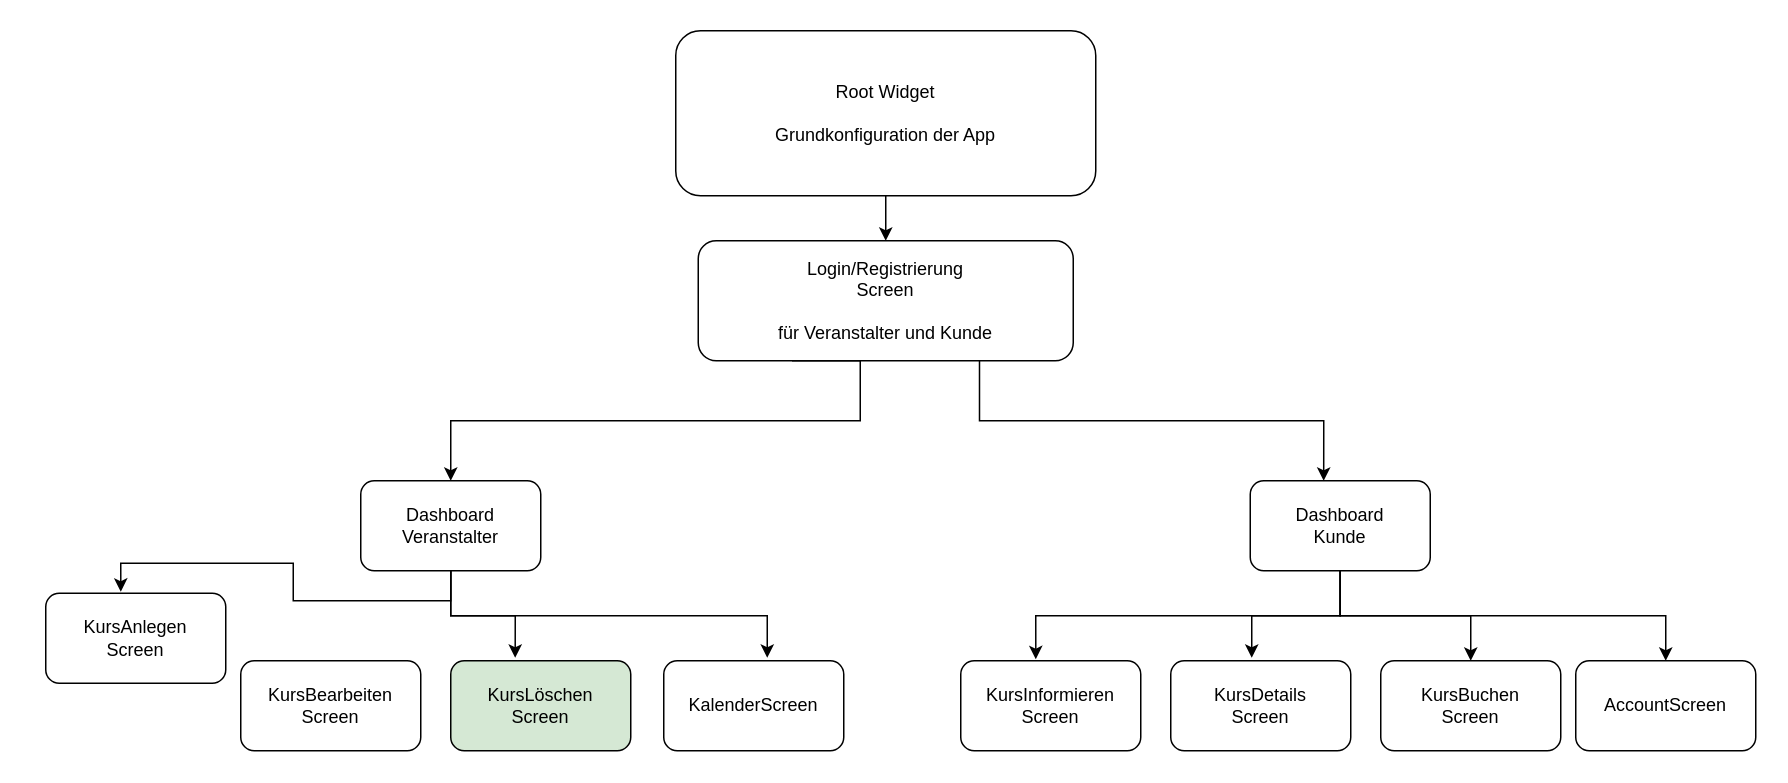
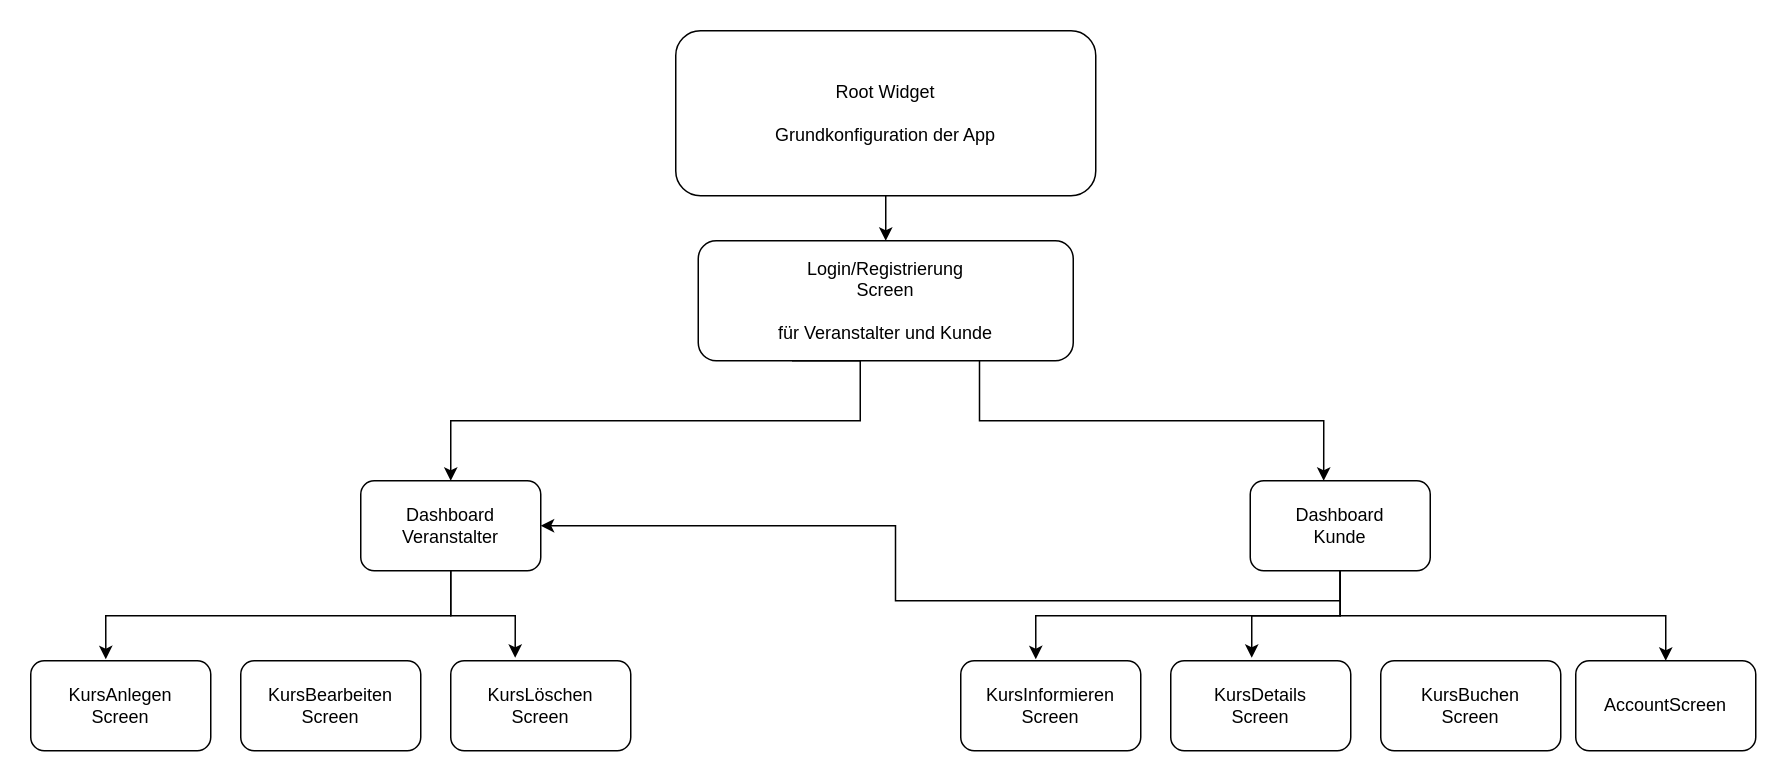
  <mxCell id="0" />
  <mxCell id="1" parent="0" />
  <mxCell id="2" style="edgeStyle=orthogonalEdgeStyle;rounded=0;orthogonalLoop=1;jettySize=auto;html=1;exitX=0.5;exitY=1;exitDx=0;exitDy=0;entryX=0.5;entryY=0;entryDx=0;entryDy=0;" edge="1" parent="1" source="3" target="6"><mxGeometry relative="1" as="geometry" /></mxCell>
  <mxCell id="3" value="Root Widget&lt;br&gt;&lt;br&gt;Grundkonfiguration der App" style="rounded=1;whiteSpace=wrap;html=1;" vertex="1" parent="1"><mxGeometry x="450" y="20" width="280" height="110" as="geometry" /></mxCell>
  <mxCell id="4" style="edgeStyle=orthogonalEdgeStyle;rounded=0;orthogonalLoop=1;jettySize=auto;html=1;exitX=0.25;exitY=1;exitDx=0;exitDy=0;entryX=0.5;entryY=0;entryDx=0;entryDy=0;" edge="1" parent="1" source="6" target="10"><mxGeometry relative="1" as="geometry"><Array as="points"><mxPoint x="573" y="280" /><mxPoint x="300" y="280" /></Array></mxGeometry></mxCell>
  <mxCell id="5" style="edgeStyle=orthogonalEdgeStyle;rounded=0;orthogonalLoop=1;jettySize=auto;html=1;exitX=0.75;exitY=1;exitDx=0;exitDy=0;entryX=0.408;entryY=0;entryDx=0;entryDy=0;entryPerimeter=0;" edge="1" parent="1" source="6" target="15"><mxGeometry relative="1" as="geometry" /></mxCell>
  <mxCell id="6" value="Login/Registrierung&lt;br&gt;Screen&lt;br&gt;&lt;br&gt;für Veranstalter und Kunde" style="rounded=1;whiteSpace=wrap;html=1;" vertex="1" parent="1"><mxGeometry x="465" y="160" width="250" height="80" as="geometry" /></mxCell>
  <mxCell id="7" style="edgeStyle=orthogonalEdgeStyle;rounded=0;orthogonalLoop=1;jettySize=auto;html=1;exitX=0.5;exitY=1;exitDx=0;exitDy=0;entryX=0.358;entryY=-0.033;entryDx=0;entryDy=0;entryPerimeter=0;" edge="1" parent="1" source="10" target="18"><mxGeometry relative="1" as="geometry" /></mxCell>
  <mxCell id="8" style="edgeStyle=orthogonalEdgeStyle;rounded=0;orthogonalLoop=1;jettySize=auto;html=1;exitX=0.5;exitY=1;exitDx=0;exitDy=0;entryX=0.417;entryY=-0.017;entryDx=0;entryDy=0;entryPerimeter=0;" edge="1" parent="1" source="10" target="16"><mxGeometry relative="1" as="geometry" /></mxCell>
- <mxCell id="9" style="edgeStyle=orthogonalEdgeStyle;rounded=0;orthogonalLoop=1;jettySize=auto;html=1;exitX=0.5;exitY=1;exitDx=0;exitDy=0;entryX=0.575;entryY=-0.033;entryDx=0;entryDy=0;entryPerimeter=0;" edge="1" parent="1" source="10" target="19"><mxGeometry relative="1" as="geometry" /></mxCell>
  <mxCell id="10" value="Dashboard&lt;br&gt;Veranstalter" style="rounded=1;whiteSpace=wrap;html=1;" vertex="1" parent="1"><mxGeometry x="240" y="320" width="120" height="60" as="geometry" /></mxCell>
  <mxCell id="11" style="edgeStyle=orthogonalEdgeStyle;rounded=0;orthogonalLoop=1;jettySize=auto;html=1;exitX=0.5;exitY=1;exitDx=0;exitDy=0;entryX=0.5;entryY=0;entryDx=0;entryDy=0;" edge="1" parent="1" source="15" target="23"><mxGeometry relative="1" as="geometry" /></mxCell>
- <mxCell id="12" style="edgeStyle=orthogonalEdgeStyle;rounded=0;orthogonalLoop=1;jettySize=auto;html=1;exitX=0.5;exitY=1;exitDx=0;exitDy=0;entryX=0.5;entryY=0;entryDx=0;entryDy=0;" edge="1" parent="1" source="15" target="22"><mxGeometry relative="1" as="geometry" /></mxCell>
+ <mxCell id="12" style="edgeStyle=orthogonalEdgeStyle;rounded=0;orthogonalLoop=1;jettySize=auto;html=1;exitX=0.5;exitY=1;exitDx=0;exitDy=0;" edge="1" parent="1" source="15" target="10"><mxGeometry relative="1" as="geometry" /></mxCell>
  <mxCell id="13" style="edgeStyle=orthogonalEdgeStyle;rounded=0;orthogonalLoop=1;jettySize=auto;html=1;exitX=0.5;exitY=1;exitDx=0;exitDy=0;entryX=0.45;entryY=-0.033;entryDx=0;entryDy=0;entryPerimeter=0;" edge="1" parent="1" source="15" target="21"><mxGeometry relative="1" as="geometry" /></mxCell>
  <mxCell id="14" style="edgeStyle=orthogonalEdgeStyle;rounded=0;orthogonalLoop=1;jettySize=auto;html=1;exitX=0.5;exitY=1;exitDx=0;exitDy=0;entryX=0.417;entryY=-0.017;entryDx=0;entryDy=0;entryPerimeter=0;" edge="1" parent="1" source="15" target="20"><mxGeometry relative="1" as="geometry" /></mxCell>
  <mxCell id="15" value="Dashboard&lt;br&gt;Kunde" style="rounded=1;whiteSpace=wrap;html=1;" vertex="1" parent="1"><mxGeometry x="833" y="320" width="120" height="60" as="geometry" /></mxCell>
- <mxCell id="16" value="KursAnlegen&lt;br&gt;Screen" style="rounded=1;whiteSpace=wrap;html=1;" vertex="1" parent="1"><mxGeometry x="30" y="395" width="120" height="60" as="geometry" /></mxCell>
+ <mxCell id="16" value="KursAnlegen&lt;br&gt;Screen" style="rounded=1;whiteSpace=wrap;html=1;" vertex="1" parent="1"><mxGeometry x="20" y="440" width="120" height="60" as="geometry" /></mxCell>
  <mxCell id="17" value="KursBearbeiten&lt;br&gt;Screen" style="rounded=1;whiteSpace=wrap;html=1;" vertex="1" parent="1"><mxGeometry x="160" y="440" width="120" height="60" as="geometry" /></mxCell>
- <mxCell id="18" value="KursLöschen&lt;br&gt;Screen" style="rounded=1;whiteSpace=wrap;html=1;fillColor=#d5e8d4;" vertex="1" parent="1"><mxGeometry x="300" y="440" width="120" height="60" as="geometry" /></mxCell>
- <mxCell id="19" value="KalenderScreen" style="rounded=1;whiteSpace=wrap;html=1;" vertex="1" parent="1"><mxGeometry x="442" y="440" width="120" height="60" as="geometry" /></mxCell>
+ <mxCell id="18" value="KursLöschen&lt;br&gt;Screen" style="rounded=1;whiteSpace=wrap;html=1;" vertex="1" parent="1"><mxGeometry x="300" y="440" width="120" height="60" as="geometry" /></mxCell>
  <mxCell id="20" value="KursInformieren&lt;br&gt;Screen" style="rounded=1;whiteSpace=wrap;html=1;" vertex="1" parent="1"><mxGeometry x="640" y="440" width="120" height="60" as="geometry" /></mxCell>
  <mxCell id="21" value="KursDetails&lt;br&gt;Screen" style="rounded=1;whiteSpace=wrap;html=1;" vertex="1" parent="1"><mxGeometry x="780" y="440" width="120" height="60" as="geometry" /></mxCell>
  <mxCell id="22" value="KursBuchen&lt;br&gt;Screen" style="rounded=1;whiteSpace=wrap;html=1;" vertex="1" parent="1"><mxGeometry x="920" y="440" width="120" height="60" as="geometry" /></mxCell>
  <mxCell id="23" value="AccountScreen" style="rounded=1;whiteSpace=wrap;html=1;" vertex="1" parent="1"><mxGeometry x="1050" y="440" width="120" height="60" as="geometry" /></mxCell>
